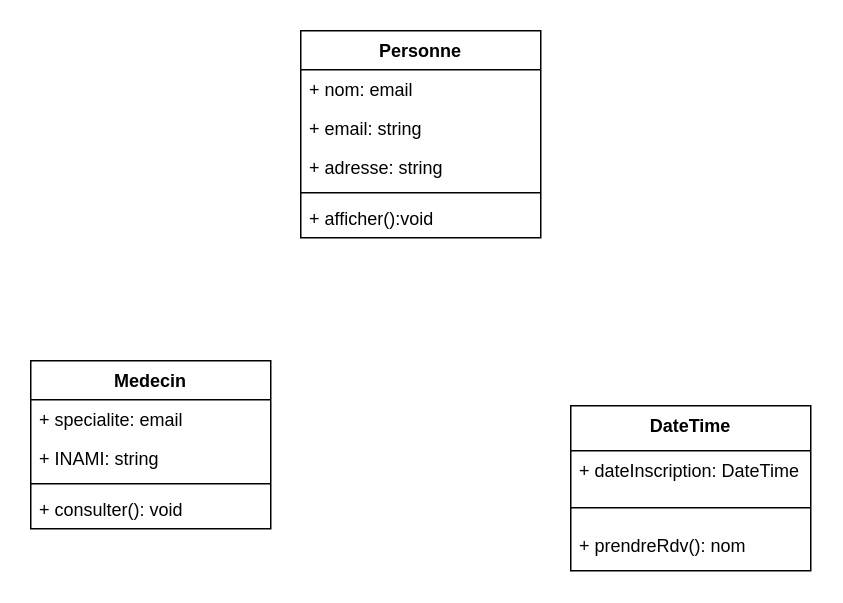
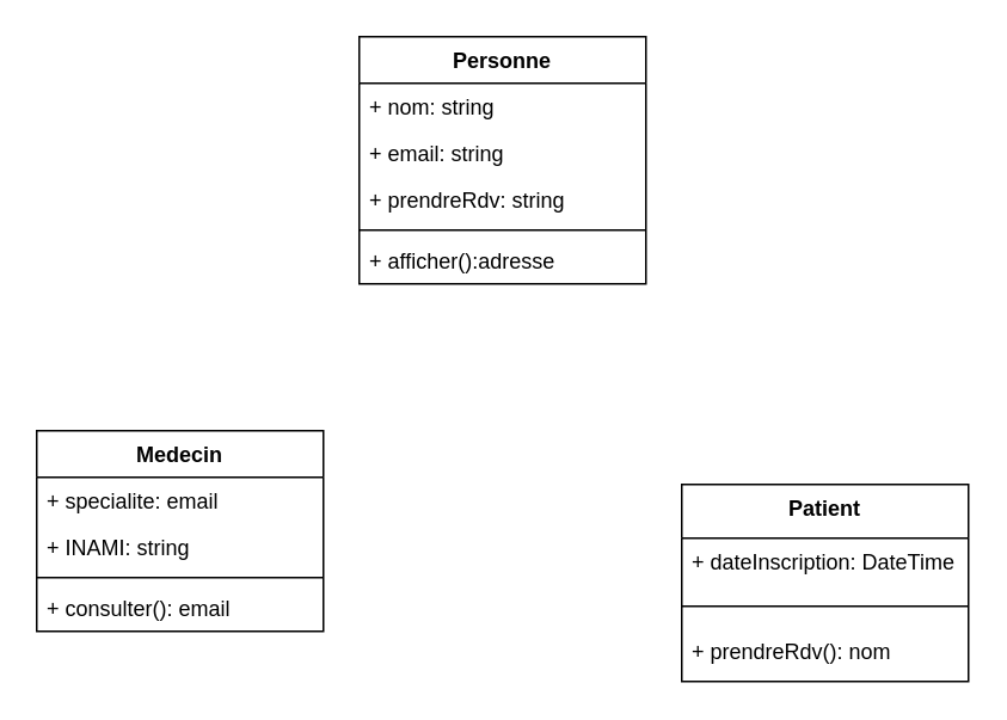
  <mxCell id="0" />
  <mxCell id="1" parent="0" />
- <mxCell id="2" value="DateTime" style="swimlane;fontStyle=1;align=center;verticalAlign=top;childLayout=stackLayout;horizontal=1;startSize=30;horizontalStack=0;resizeParent=1;resizeParentMax=0;resizeLast=0;collapsible=1;marginBottom=0;whiteSpace=wrap;html=1;" vertex="1" parent="1"><mxGeometry x="380" y="270" width="160" height="110" as="geometry" /></mxCell>
+ <mxCell id="2" value="Patient" style="swimlane;fontStyle=1;align=center;verticalAlign=top;childLayout=stackLayout;horizontal=1;startSize=30;horizontalStack=0;resizeParent=1;resizeParentMax=0;resizeLast=0;collapsible=1;marginBottom=0;whiteSpace=wrap;html=1;" vertex="1" parent="1"><mxGeometry x="380" y="270" width="160" height="110" as="geometry" /></mxCell>
  <mxCell id="3" value="+ dateInscription: DateTime" style="text;strokeColor=none;fillColor=none;align=left;verticalAlign=top;spacingLeft=4;spacingRight=4;overflow=hidden;rotatable=0;points=[[0,0.5],[1,0.5]];portConstraint=eastwest;whiteSpace=wrap;html=1;" vertex="1" parent="2"><mxGeometry y="30" width="160" height="26" as="geometry" /></mxCell>
  <mxCell id="4" value="" style="line;strokeWidth=1;fillColor=none;align=left;verticalAlign=middle;spacingTop=-1;spacingLeft=3;spacingRight=3;rotatable=0;labelPosition=right;points=[];portConstraint=eastwest;strokeColor=inherit;" vertex="1" parent="2"><mxGeometry y="56" width="160" height="24" as="geometry" /></mxCell>
  <mxCell id="5" value="+ prendreRdv(): nom" style="text;strokeColor=none;fillColor=none;align=left;verticalAlign=top;spacingLeft=4;spacingRight=4;overflow=hidden;rotatable=0;points=[[0,0.5],[1,0.5]];portConstraint=eastwest;whiteSpace=wrap;html=1;" vertex="1" parent="2"><mxGeometry y="80" width="160" height="30" as="geometry" /></mxCell>
  <mxCell id="6" value="Personne" style="swimlane;fontStyle=1;align=center;verticalAlign=top;childLayout=stackLayout;horizontal=1;startSize=26;horizontalStack=0;resizeParent=1;resizeParentMax=0;resizeLast=0;collapsible=1;marginBottom=0;whiteSpace=wrap;html=1;" vertex="1" parent="1"><mxGeometry x="200" y="20" width="160" height="138" as="geometry" /></mxCell>
- <mxCell id="7" value="+ nom: email" style="text;strokeColor=none;fillColor=none;align=left;verticalAlign=top;spacingLeft=4;spacingRight=4;overflow=hidden;rotatable=0;points=[[0,0.5],[1,0.5]];portConstraint=eastwest;whiteSpace=wrap;html=1;" vertex="1" parent="6"><mxGeometry y="26" width="160" height="26" as="geometry" /></mxCell>
+ <mxCell id="7" value="+ nom: string" style="text;strokeColor=none;fillColor=none;align=left;verticalAlign=top;spacingLeft=4;spacingRight=4;overflow=hidden;rotatable=0;points=[[0,0.5],[1,0.5]];portConstraint=eastwest;whiteSpace=wrap;html=1;" vertex="1" parent="6"><mxGeometry y="26" width="160" height="26" as="geometry" /></mxCell>
  <mxCell id="8" value="+ email: string" style="text;strokeColor=none;fillColor=none;align=left;verticalAlign=top;spacingLeft=4;spacingRight=4;overflow=hidden;rotatable=0;points=[[0,0.5],[1,0.5]];portConstraint=eastwest;whiteSpace=wrap;html=1;" vertex="1" parent="6"><mxGeometry y="52" width="160" height="26" as="geometry" /></mxCell>
- <mxCell id="9" value="+ adresse: string" style="text;strokeColor=none;fillColor=none;align=left;verticalAlign=top;spacingLeft=4;spacingRight=4;overflow=hidden;rotatable=0;points=[[0,0.5],[1,0.5]];portConstraint=eastwest;whiteSpace=wrap;html=1;" vertex="1" parent="6"><mxGeometry y="78" width="160" height="26" as="geometry" /></mxCell>
+ <mxCell id="9" value="+ prendreRdv: string" style="text;strokeColor=none;fillColor=none;align=left;verticalAlign=top;spacingLeft=4;spacingRight=4;overflow=hidden;rotatable=0;points=[[0,0.5],[1,0.5]];portConstraint=eastwest;whiteSpace=wrap;html=1;" vertex="1" parent="6"><mxGeometry y="78" width="160" height="26" as="geometry" /></mxCell>
  <mxCell id="10" value="" style="line;strokeWidth=1;fillColor=none;align=left;verticalAlign=middle;spacingTop=-1;spacingLeft=3;spacingRight=3;rotatable=0;labelPosition=right;points=[];portConstraint=eastwest;strokeColor=inherit;" vertex="1" parent="6"><mxGeometry y="104" width="160" height="8" as="geometry" /></mxCell>
- <mxCell id="11" value="+ afficher():void" style="text;strokeColor=none;fillColor=none;align=left;verticalAlign=top;spacingLeft=4;spacingRight=4;overflow=hidden;rotatable=0;points=[[0,0.5],[1,0.5]];portConstraint=eastwest;whiteSpace=wrap;html=1;" vertex="1" parent="6"><mxGeometry y="112" width="160" height="26" as="geometry" /></mxCell>
+ <mxCell id="11" value="+ afficher():adresse" style="text;strokeColor=none;fillColor=none;align=left;verticalAlign=top;spacingLeft=4;spacingRight=4;overflow=hidden;rotatable=0;points=[[0,0.5],[1,0.5]];portConstraint=eastwest;whiteSpace=wrap;html=1;" vertex="1" parent="6"><mxGeometry y="112" width="160" height="26" as="geometry" /></mxCell>
  <mxCell id="12" value="Medecin" style="swimlane;fontStyle=1;align=center;verticalAlign=top;childLayout=stackLayout;horizontal=1;startSize=26;horizontalStack=0;resizeParent=1;resizeParentMax=0;resizeLast=0;collapsible=1;marginBottom=0;whiteSpace=wrap;html=1;" vertex="1" parent="1"><mxGeometry x="20" y="240" width="160" height="112" as="geometry" /></mxCell>
  <mxCell id="13" value="+ specialite: email" style="text;strokeColor=none;fillColor=none;align=left;verticalAlign=top;spacingLeft=4;spacingRight=4;overflow=hidden;rotatable=0;points=[[0,0.5],[1,0.5]];portConstraint=eastwest;whiteSpace=wrap;html=1;" vertex="1" parent="12"><mxGeometry y="26" width="160" height="26" as="geometry" /></mxCell>
  <mxCell id="14" value="+ INAMI: string" style="text;strokeColor=none;fillColor=none;align=left;verticalAlign=top;spacingLeft=4;spacingRight=4;overflow=hidden;rotatable=0;points=[[0,0.5],[1,0.5]];portConstraint=eastwest;whiteSpace=wrap;html=1;" vertex="1" parent="12"><mxGeometry y="52" width="160" height="26" as="geometry" /></mxCell>
  <mxCell id="15" value="" style="line;strokeWidth=1;fillColor=none;align=left;verticalAlign=middle;spacingTop=-1;spacingLeft=3;spacingRight=3;rotatable=0;labelPosition=right;points=[];portConstraint=eastwest;strokeColor=inherit;" vertex="1" parent="12"><mxGeometry y="78" width="160" height="8" as="geometry" /></mxCell>
- <mxCell id="16" value="+ consulter(): void" style="text;strokeColor=none;fillColor=none;align=left;verticalAlign=top;spacingLeft=4;spacingRight=4;overflow=hidden;rotatable=0;points=[[0,0.5],[1,0.5]];portConstraint=eastwest;whiteSpace=wrap;html=1;" vertex="1" parent="12"><mxGeometry y="86" width="160" height="26" as="geometry" /></mxCell>
+ <mxCell id="16" value="+ consulter(): email" style="text;strokeColor=none;fillColor=none;align=left;verticalAlign=top;spacingLeft=4;spacingRight=4;overflow=hidden;rotatable=0;points=[[0,0.5],[1,0.5]];portConstraint=eastwest;whiteSpace=wrap;html=1;" vertex="1" parent="12"><mxGeometry y="86" width="160" height="26" as="geometry" /></mxCell>
